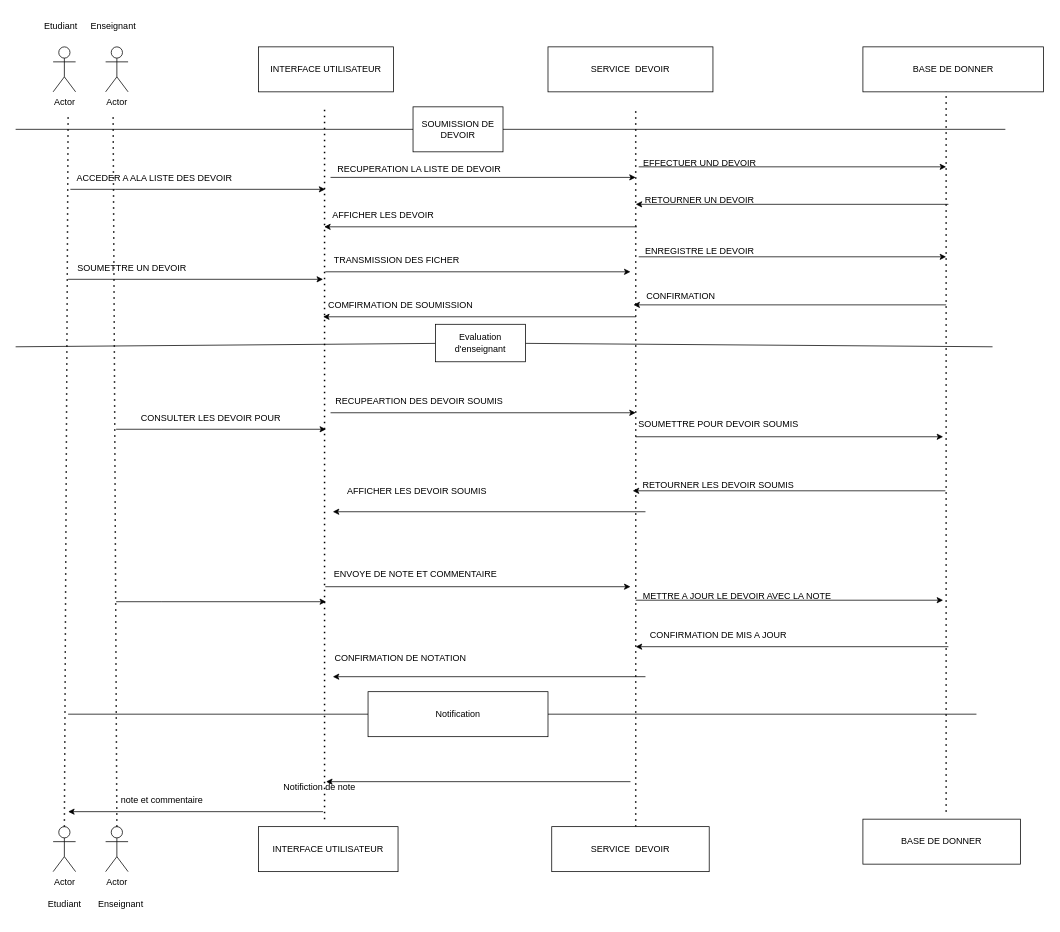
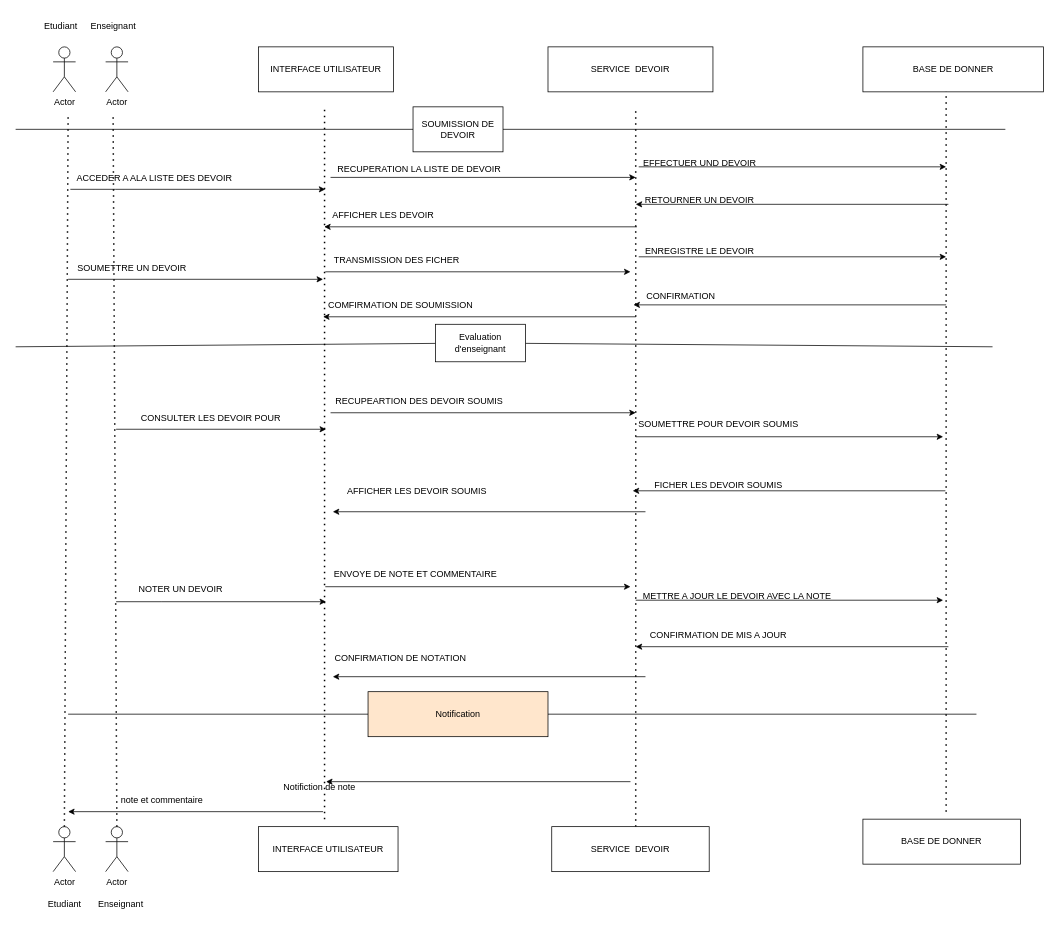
  <mxCell id="0" />
  <mxCell id="1" parent="0" />
  <mxCell id="2" value="Actor" style="shape=umlActor;verticalLabelPosition=bottom;verticalAlign=top;html=1;outlineConnect=0;" vertex="1" parent="1"><mxGeometry x="70" y="62" width="30" height="60" as="geometry" /></mxCell>
  <mxCell id="3" value="Actor" style="shape=umlActor;verticalLabelPosition=bottom;verticalAlign=top;html=1;outlineConnect=0;" vertex="1" parent="1"><mxGeometry x="140" y="62" width="30" height="60" as="geometry" /></mxCell>
  <mxCell id="4" value="Actor" style="shape=umlActor;verticalLabelPosition=bottom;verticalAlign=top;html=1;outlineConnect=0;" vertex="1" parent="1"><mxGeometry x="70" y="1102" width="30" height="60" as="geometry" /></mxCell>
  <mxCell id="5" value="Actor" style="shape=umlActor;verticalLabelPosition=bottom;verticalAlign=top;html=1;outlineConnect=0;" vertex="1" parent="1"><mxGeometry x="140" y="1102" width="30" height="60" as="geometry" /></mxCell>
  <mxCell id="6" value="" style="endArrow=none;dashed=1;html=1;dashPattern=1 3;strokeWidth=2;rounded=0;exitX=0.5;exitY=0;exitDx=0;exitDy=0;exitPerimeter=0;" edge="1" parent="1" source="4"><mxGeometry width="50" height="50" relative="1" as="geometry"><mxPoint x="70" y="522" as="sourcePoint" /><mxPoint x="90" y="152" as="targetPoint" /></mxGeometry></mxCell>
  <mxCell id="7" value="" style="endArrow=none;dashed=1;html=1;dashPattern=1 3;strokeWidth=2;rounded=0;exitX=0.5;exitY=0;exitDx=0;exitDy=0;exitPerimeter=0;" edge="1" parent="1" source="5"><mxGeometry width="50" height="50" relative="1" as="geometry"><mxPoint x="150" y="1082" as="sourcePoint" /><mxPoint x="150" y="152" as="targetPoint" /></mxGeometry></mxCell>
  <mxCell id="8" value="" style="endArrow=classic;html=1;rounded=0;" edge="1" parent="1"><mxGeometry width="50" height="50" relative="1" as="geometry"><mxPoint x="93" y="252" as="sourcePoint" /><mxPoint x="433" y="252" as="targetPoint" /><Array as="points"><mxPoint x="153" y="252" /></Array></mxGeometry></mxCell>
  <mxCell id="9" value="" style="endArrow=classic;html=1;rounded=0;" edge="1" parent="1"><mxGeometry width="50" height="50" relative="1" as="geometry"><mxPoint x="90" y="372" as="sourcePoint" /><mxPoint x="430" y="372" as="targetPoint" /><Array as="points"><mxPoint x="150" y="372" /></Array></mxGeometry></mxCell>
  <mxCell id="10" value="" style="endArrow=classic;html=1;rounded=0;" edge="1" parent="1"><mxGeometry width="50" height="50" relative="1" as="geometry"><mxPoint x="154" y="572" as="sourcePoint" /><mxPoint x="434" y="572" as="targetPoint" /><Array as="points"><mxPoint x="214" y="572" /></Array></mxGeometry></mxCell>
  <mxCell id="11" value="" style="endArrow=classic;html=1;rounded=0;" edge="1" parent="1"><mxGeometry width="50" height="50" relative="1" as="geometry"><mxPoint x="154" y="802" as="sourcePoint" /><mxPoint x="434" y="802" as="targetPoint" /><Array as="points"><mxPoint x="214" y="802" /></Array></mxGeometry></mxCell>
  <mxCell id="12" value="" style="endArrow=none;dashed=1;html=1;dashPattern=1 3;strokeWidth=2;rounded=0;" edge="1" parent="1"><mxGeometry width="50" height="50" relative="1" as="geometry"><mxPoint x="432" y="1092" as="sourcePoint" /><mxPoint x="432" y="142" as="targetPoint" /></mxGeometry></mxCell>
  <mxCell id="13" value="INTERFACE UTILISATEUR" style="rounded=0;whiteSpace=wrap;html=1;" vertex="1" parent="1"><mxGeometry x="344" y="62" width="180" height="60" as="geometry" /></mxCell>
  <mxCell id="14" value="INTERFACE UTILISATEUR" style="rounded=0;whiteSpace=wrap;html=1;" vertex="1" parent="1"><mxGeometry x="344" y="1102" width="186" height="60" as="geometry" /></mxCell>
  <mxCell id="15" value="ACCEDER A ALA LISTE DES DEVOIR" style="text;html=1;align=center;verticalAlign=middle;resizable=0;points=[];autosize=1;strokeColor=none;fillColor=none;" vertex="1" parent="1"><mxGeometry x="90" y="222" width="230" height="30" as="geometry" /></mxCell>
  <mxCell id="16" value="SOUMETTRE UN DEVOIR" style="text;html=1;align=center;verticalAlign=middle;resizable=0;points=[];autosize=1;strokeColor=none;fillColor=none;" vertex="1" parent="1"><mxGeometry x="90" y="342" width="170" height="30" as="geometry" /></mxCell>
  <mxCell id="17" value="CONSULTER LES DEVOIR POUR" style="text;html=1;align=center;verticalAlign=middle;resizable=0;points=[];autosize=1;strokeColor=none;fillColor=none;" vertex="1" parent="1"><mxGeometry x="170" y="542" width="220" height="30" as="geometry" /></mxCell>
+ <mxCell id="18" value="NOTER UN DEVOIR" style="text;html=1;align=center;verticalAlign=middle;resizable=0;points=[];autosize=1;strokeColor=none;fillColor=none;" vertex="1" parent="1"><mxGeometry x="170" y="770" width="140" height="30" as="geometry" /></mxCell>
  <mxCell id="19" value="Etudiant" style="text;html=1;align=center;verticalAlign=middle;resizable=0;points=[];autosize=1;strokeColor=none;fillColor=none;" vertex="1" parent="1"><mxGeometry x="50" y="1191" width="70" height="30" as="geometry" /></mxCell>
  <mxCell id="20" value="Enseignant" style="text;html=1;align=center;verticalAlign=middle;resizable=0;points=[];autosize=1;strokeColor=none;fillColor=none;" vertex="1" parent="1"><mxGeometry x="120" y="1191" width="80" height="30" as="geometry" /></mxCell>
  <mxCell id="21" value="Etudiant" style="text;html=1;align=center;verticalAlign=middle;resizable=0;points=[];autosize=1;strokeColor=none;fillColor=none;" vertex="1" parent="1"><mxGeometry x="45" y="20" width="70" height="30" as="geometry" /></mxCell>
  <mxCell id="22" value="Enseignant" style="text;html=1;align=center;verticalAlign=middle;resizable=0;points=[];autosize=1;strokeColor=none;fillColor=none;" vertex="1" parent="1"><mxGeometry x="110" y="20" width="80" height="30" as="geometry" /></mxCell>
  <mxCell id="23" value="" style="endArrow=classic;html=1;rounded=0;" edge="1" parent="1"><mxGeometry width="50" height="50" relative="1" as="geometry"><mxPoint x="840" y="1042" as="sourcePoint" /><mxPoint x="434" y="1042" as="targetPoint" /></mxGeometry></mxCell>
  <mxCell id="24" value="" style="endArrow=none;dashed=1;html=1;dashPattern=1 3;strokeWidth=2;rounded=0;" edge="1" parent="1"><mxGeometry width="50" height="50" relative="1" as="geometry"><mxPoint x="847" y="1102" as="sourcePoint" /><mxPoint x="847" y="142" as="targetPoint" /></mxGeometry></mxCell>
  <mxCell id="25" value="" style="endArrow=none;html=1;rounded=0;" edge="1" parent="1" source="27"><mxGeometry width="50" height="50" relative="1" as="geometry"><mxPoint y="462" as="sourcePoint" x="20" /><mxPoint x="1322.909" y="462" as="targetPoint" /></mxGeometry></mxCell>
  <mxCell id="26" value="" style="endArrow=none;html=1;rounded=0;" edge="1" parent="1" target="27"><mxGeometry width="50" height="50" relative="1" as="geometry"><mxPoint y="462" as="sourcePoint" x="20" /><mxPoint x="1322.909" y="462" as="targetPoint" /></mxGeometry></mxCell>
  <mxCell id="27" value="Evaluation d'enseignant" style="rounded=0;whiteSpace=wrap;html=1;" vertex="1" parent="1"><mxGeometry x="580" y="432" width="120" height="50" as="geometry" /></mxCell>
  <mxCell id="28" value="" style="endArrow=none;html=1;rounded=0;" edge="1" parent="1" source="30"><mxGeometry width="50" height="50" relative="1" as="geometry"><mxPoint x="90" y="952" as="sourcePoint" /><mxPoint x="1301.455" y="952" as="targetPoint" /></mxGeometry></mxCell>
  <mxCell id="29" value="" style="endArrow=none;html=1;rounded=0;" edge="1" parent="1" target="30"><mxGeometry width="50" height="50" relative="1" as="geometry"><mxPoint x="90" y="952" as="sourcePoint" /><mxPoint x="1301.455" y="952" as="targetPoint" /></mxGeometry></mxCell>
- <mxCell id="30" value="Notification" style="rounded=0;whiteSpace=wrap;html=1;" vertex="1" parent="1"><mxGeometry x="490" y="922" width="240" height="60" as="geometry" /></mxCell>
+ <mxCell id="30" value="Notification" style="rounded=0;whiteSpace=wrap;html=1;fillColor=#ffe6cc;" vertex="1" parent="1"><mxGeometry x="490" y="922" width="240" height="60" as="geometry" /></mxCell>
  <mxCell id="31" value="" style="endArrow=classic;html=1;rounded=0;" edge="1" parent="1"><mxGeometry width="50" height="50" relative="1" as="geometry"><mxPoint x="430" y="1082" as="sourcePoint" /><mxPoint x="90" y="1082" as="targetPoint" /></mxGeometry></mxCell>
  <mxCell id="32" value="note et commentaire" style="text;html=1;align=center;verticalAlign=middle;resizable=0;points=[];autosize=1;strokeColor=none;fillColor=none;" vertex="1" parent="1"><mxGeometry x="150" y="1052" width="130" height="30" as="geometry" /></mxCell>
  <mxCell id="33" value="SERVICE&amp;nbsp; DEVOIR" style="rounded=0;whiteSpace=wrap;html=1;" vertex="1" parent="1"><mxGeometry x="730" y="62" width="220" height="60" as="geometry" /></mxCell>
  <mxCell id="34" value="SERVICE&amp;nbsp; DEVOIR" style="rounded=0;whiteSpace=wrap;html=1;" vertex="1" parent="1"><mxGeometry x="735" y="1102" width="210" height="60" as="geometry" /></mxCell>
  <mxCell id="35" value="Notifiction de note" style="text;html=1;align=center;verticalAlign=middle;resizable=0;points=[];autosize=1;strokeColor=none;fillColor=none;" vertex="1" parent="1"><mxGeometry x="365" y="1035" width="120" height="30" as="geometry" /></mxCell>
  <mxCell id="36" value="" style="endArrow=classic;html=1;rounded=0;" edge="1" parent="1"><mxGeometry width="50" height="50" relative="1" as="geometry"><mxPoint x="1261" y="406.09" as="sourcePoint" /><mxPoint x="844" y="406.09" as="targetPoint" /></mxGeometry></mxCell>
  <mxCell id="37" value="CONFIRMATION DE NOTATION" style="text;html=1;align=center;verticalAlign=middle;resizable=0;points=[];autosize=1;strokeColor=none;fillColor=none;" vertex="1" parent="1"><mxGeometry x="433" y="862" width="200" height="30" as="geometry" /></mxCell>
  <mxCell id="38" value="" style="endArrow=classic;html=1;rounded=0;" edge="1" parent="1"><mxGeometry width="50" height="50" relative="1" as="geometry"><mxPoint x="433" y="782" as="sourcePoint" /><mxPoint x="840" y="782" as="targetPoint" /></mxGeometry></mxCell>
  <mxCell id="39" value="" style="endArrow=classic;html=1;rounded=0;" edge="1" parent="1"><mxGeometry width="50" height="50" relative="1" as="geometry"><mxPoint x="440" y="236.09" as="sourcePoint" /><mxPoint x="847" y="236.09" as="targetPoint" /></mxGeometry></mxCell>
  <mxCell id="40" value="" style="endArrow=classic;html=1;rounded=0;" edge="1" parent="1"><mxGeometry width="50" height="50" relative="1" as="geometry"><mxPoint x="860" y="902" as="sourcePoint" /><mxPoint x="443" y="902" as="targetPoint" /></mxGeometry></mxCell>
  <mxCell id="41" value="ENVOYE DE NOTE ET COMMENTAIRE" style="text;html=1;align=center;verticalAlign=middle;resizable=0;points=[];autosize=1;strokeColor=none;fillColor=none;" vertex="1" parent="1"><mxGeometry x="433" y="750" width="240" height="30" as="geometry" /></mxCell>
  <mxCell id="42" value="AFFICHER LES DEVOIR SOUMIS" style="text;html=1;align=center;verticalAlign=middle;resizable=0;points=[];autosize=1;strokeColor=none;fillColor=none;" vertex="1" parent="1"><mxGeometry x="450" y="640" width="210" height="30" as="geometry" /></mxCell>
  <mxCell id="43" value="RECUPEARTION DES DEVOIR SOUMIS" style="text;html=1;align=center;verticalAlign=middle;resizable=0;points=[];autosize=1;strokeColor=none;fillColor=none;" vertex="1" parent="1"><mxGeometry x="433" y="520" width="250" height="30" as="geometry" /></mxCell>
  <mxCell id="44" value="" style="endArrow=none;html=1;rounded=0;" edge="1" parent="1" source="46"><mxGeometry width="50" height="50" relative="1" as="geometry"><mxPoint y="172" as="sourcePoint" x="20" /><mxPoint x="1340" y="172" as="targetPoint" /></mxGeometry></mxCell>
  <mxCell id="45" value="" style="endArrow=none;html=1;rounded=0;" edge="1" parent="1" target="46"><mxGeometry width="50" height="50" relative="1" as="geometry"><mxPoint y="172" as="sourcePoint" x="20" /><mxPoint x="1340" y="172" as="targetPoint" /></mxGeometry></mxCell>
  <mxCell id="46" value="SOUMISSION DE DEVOIR" style="rounded=0;whiteSpace=wrap;html=1;" vertex="1" parent="1"><mxGeometry x="550" y="142" width="120" height="60" as="geometry" /></mxCell>
  <mxCell id="47" value="" style="endArrow=classic;html=1;rounded=0;" edge="1" parent="1"><mxGeometry width="50" height="50" relative="1" as="geometry"><mxPoint x="433" y="362" as="sourcePoint" /><mxPoint x="840" y="362" as="targetPoint" /></mxGeometry></mxCell>
  <mxCell id="48" value="" style="endArrow=classic;html=1;rounded=0;" edge="1" parent="1"><mxGeometry width="50" height="50" relative="1" as="geometry"><mxPoint x="440" y="550" as="sourcePoint" /><mxPoint x="847" y="550" as="targetPoint" /></mxGeometry></mxCell>
  <mxCell id="49" value="RECUPERATION LA LISTE DE DEVOIR" style="text;html=1;align=center;verticalAlign=middle;resizable=0;points=[];autosize=1;strokeColor=none;fillColor=none;" vertex="1" parent="1"><mxGeometry x="438" y="210" width="240" height="30" as="geometry" /></mxCell>
  <mxCell id="50" value="TRANSMISSION DES FICHER" style="text;html=1;align=center;verticalAlign=middle;resizable=0;points=[];autosize=1;strokeColor=none;fillColor=none;" vertex="1" parent="1"><mxGeometry x="433" y="332" width="190" height="30" as="geometry" /></mxCell>
  <mxCell id="51" value="" style="endArrow=classic;html=1;rounded=0;" edge="1" parent="1"><mxGeometry width="50" height="50" relative="1" as="geometry"><mxPoint x="860" y="682" as="sourcePoint" /><mxPoint x="443" y="682" as="targetPoint" /></mxGeometry></mxCell>
  <mxCell id="52" value="COMFIRMATION DE SOUMISSION" style="text;html=1;align=center;verticalAlign=middle;resizable=0;points=[];autosize=1;strokeColor=none;fillColor=none;" vertex="1" parent="1"><mxGeometry x="423" y="392" width="220" height="30" as="geometry" /></mxCell>
  <mxCell id="53" value="" style="endArrow=classic;html=1;rounded=0;" edge="1" parent="1"><mxGeometry width="50" height="50" relative="1" as="geometry"><mxPoint x="848.5" y="302" as="sourcePoint" /><mxPoint x="431.5" y="302" as="targetPoint" /></mxGeometry></mxCell>
  <mxCell id="54" value="AFFICHER LES DEVOIR" style="text;html=1;align=center;verticalAlign=middle;resizable=0;points=[];autosize=1;strokeColor=none;fillColor=none;" vertex="1" parent="1"><mxGeometry x="430" y="272" width="160" height="30" as="geometry" /></mxCell>
  <mxCell id="55" value="" style="endArrow=none;dashed=1;html=1;dashPattern=1 3;strokeWidth=2;rounded=0;" edge="1" parent="1"><mxGeometry width="50" height="50" relative="1" as="geometry"><mxPoint x="1261" y="1082" as="sourcePoint" /><mxPoint x="1261" y="102" as="targetPoint" /></mxGeometry></mxCell>
  <mxCell id="56" value="BASE DE DONNER" style="rounded=0;whiteSpace=wrap;html=1;" vertex="1" parent="1"><mxGeometry x="1150" y="62" width="241" height="60" as="geometry" /></mxCell>
  <mxCell id="57" value="BASE DE DONNER" style="rounded=0;whiteSpace=wrap;html=1;" vertex="1" parent="1"><mxGeometry x="1150" y="1092" width="210" height="60" as="geometry" /></mxCell>
  <mxCell id="58" value="" style="endArrow=classic;html=1;rounded=0;" edge="1" parent="1"><mxGeometry width="50" height="50" relative="1" as="geometry"><mxPoint x="851" y="222" as="sourcePoint" /><mxPoint x="1261" y="222" as="targetPoint" /></mxGeometry></mxCell>
  <mxCell id="59" value="" style="endArrow=classic;html=1;rounded=0;" edge="1" parent="1"><mxGeometry width="50" height="50" relative="1" as="geometry"><mxPoint x="851" y="342" as="sourcePoint" /><mxPoint x="1261" y="342" as="targetPoint" /></mxGeometry></mxCell>
  <mxCell id="60" value="" style="endArrow=classic;html=1;rounded=0;" edge="1" parent="1"><mxGeometry width="50" height="50" relative="1" as="geometry"><mxPoint x="847" y="422" as="sourcePoint" /><mxPoint x="430" y="422" as="targetPoint" /></mxGeometry></mxCell>
  <mxCell id="61" value="" style="endArrow=classic;html=1;rounded=0;" edge="1" parent="1"><mxGeometry width="50" height="50" relative="1" as="geometry"><mxPoint x="1264" y="272" as="sourcePoint" /><mxPoint x="847" y="272" as="targetPoint" /></mxGeometry></mxCell>
  <mxCell id="62" value="EFFECTUER UND DEVOIR" style="text;html=1;align=center;verticalAlign=middle;resizable=0;points=[];autosize=1;strokeColor=none;fillColor=none;" vertex="1" parent="1"><mxGeometry x="847" y="202" width="170" height="30" as="geometry" /></mxCell>
  <mxCell id="63" value="RETOURNER UN DEVOIR" style="text;html=1;align=center;verticalAlign=middle;resizable=0;points=[];autosize=1;strokeColor=none;fillColor=none;" vertex="1" parent="1"><mxGeometry x="847" y="252" width="170" height="30" as="geometry" /></mxCell>
  <mxCell id="64" value="ENREGISTRE LE DEVOIR" style="text;html=1;align=center;verticalAlign=middle;resizable=0;points=[];autosize=1;strokeColor=none;fillColor=none;" vertex="1" parent="1"><mxGeometry x="847" y="320" width="170" height="30" as="geometry" /></mxCell>
  <mxCell id="65" value="CONFIRMATION" style="text;html=1;align=center;verticalAlign=middle;resizable=0;points=[];autosize=1;strokeColor=none;fillColor=none;" vertex="1" parent="1"><mxGeometry x="847" y="380" width="120" height="30" as="geometry" /></mxCell>
  <mxCell id="66" value="" style="endArrow=classic;html=1;rounded=0;" edge="1" parent="1"><mxGeometry width="50" height="50" relative="1" as="geometry"><mxPoint x="847" y="582" as="sourcePoint" /><mxPoint x="1257" y="582" as="targetPoint" /></mxGeometry></mxCell>
  <mxCell id="67" value="" style="endArrow=classic;html=1;rounded=0;" edge="1" parent="1"><mxGeometry width="50" height="50" relative="1" as="geometry"><mxPoint x="847" y="800" as="sourcePoint" /><mxPoint x="1257" y="800" as="targetPoint" /></mxGeometry></mxCell>
  <mxCell id="68" value="" style="endArrow=classic;html=1;rounded=0;" edge="1" parent="1"><mxGeometry width="50" height="50" relative="1" as="geometry"><mxPoint x="1264" y="862" as="sourcePoint" /><mxPoint x="847" y="862" as="targetPoint" /></mxGeometry></mxCell>
  <mxCell id="69" value="" style="endArrow=classic;html=1;rounded=0;" edge="1" parent="1"><mxGeometry width="50" height="50" relative="1" as="geometry"><mxPoint x="1260" y="654.09" as="sourcePoint" /><mxPoint x="843" y="654.09" as="targetPoint" /></mxGeometry></mxCell>
  <mxCell id="70" value="SOUMETTRE POUR DEVOIR SOUMIS" style="text;html=1;align=center;verticalAlign=middle;resizable=0;points=[];autosize=1;strokeColor=none;fillColor=none;" vertex="1" parent="1"><mxGeometry x="847" y="550" width="220" height="30" as="geometry" /></mxCell>
- <mxCell id="71" value="RETOURNER LES DEVOIR SOUMIS" style="text;html=1;align=center;verticalAlign=middle;resizable=0;points=[];autosize=1;strokeColor=none;fillColor=none;" vertex="1" parent="1"><mxGeometry x="842" y="632" width="230" height="30" as="geometry" /></mxCell>
+ <mxCell id="71" value="FICHER LES DEVOIR SOUMIS" style="text;html=1;align=center;verticalAlign=middle;resizable=0;points=[];autosize=1;strokeColor=none;fillColor=none;" vertex="1" parent="1"><mxGeometry x="842" y="632" width="230" height="30" as="geometry" /></mxCell>
  <mxCell id="72" value="METTRE A JOUR LE DEVOIR AVEC LA NOTE" style="text;html=1;align=center;verticalAlign=middle;resizable=0;points=[];autosize=1;strokeColor=none;fillColor=none;" vertex="1" parent="1"><mxGeometry x="847" y="780" width="270" height="30" as="geometry" /></mxCell>
  <mxCell id="73" value="CONFIRMATION DE MIS A JOUR" style="text;html=1;align=center;verticalAlign=middle;resizable=0;points=[];autosize=1;strokeColor=none;fillColor=none;" vertex="1" parent="1"><mxGeometry x="852" y="832" width="210" height="30" as="geometry" /></mxCell>
